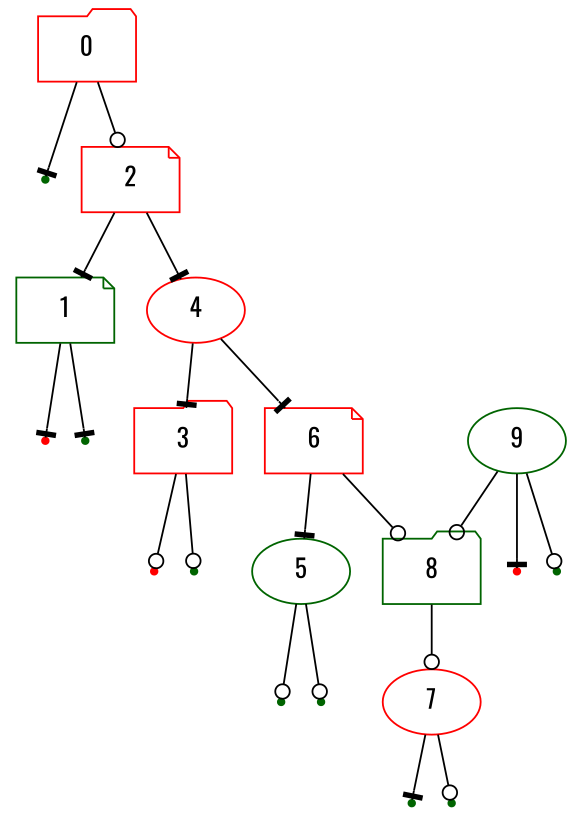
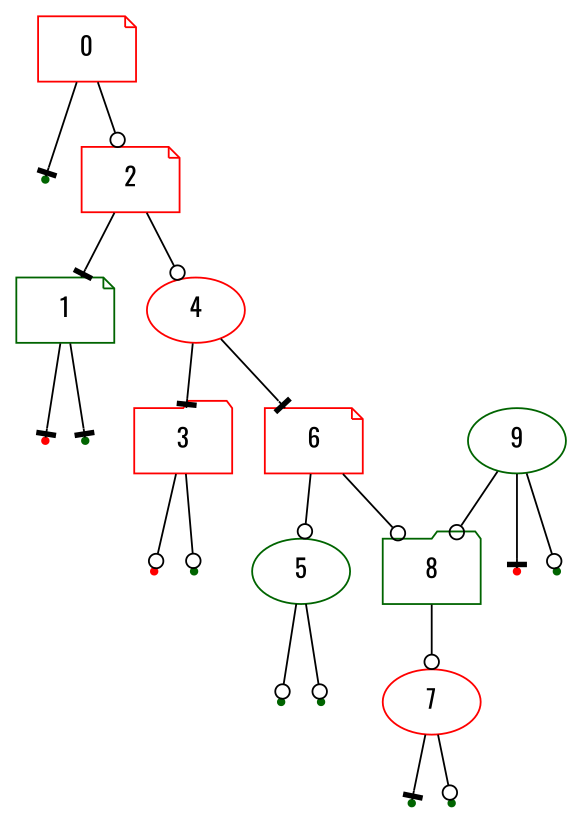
  digraph {
    fontname=Oswald
    node [color=darkgreen fontname=Oswald shape=point]
    edge [arrowhead=odot fontname=Oswald]
-   0 [color=red shape=folder]
+   0 [color=red shape=note]
    null_0_left
    2 [color=red shape=note]
    1 [shape=note]
    4 [color=red shape=ellipse]
    null_1_left [color=red]
    null_1_right
    3 [color=red shape=folder]
    6 [color=red shape=note]
    null_3_left [color=red]
    null_3_right
    5 [shape=ellipse]
    8 [shape=folder]
    null_5_left
    null_5_right
    7 [color=red shape=ellipse]
    null_7_left
    null_7_right
    9 [shape=ellipse]
    null_9_left [color=red]
    null_9_right
    0 -> null_0_left [arrowhead=tee]
    0 -> 2
    2 -> 1 [arrowhead=tee]
-   2 -> 4 [arrowhead=tee]
+   2 -> 4
    1 -> null_1_left [arrowhead=tee]
    1 -> null_1_right [arrowhead=tee]
    4 -> 3 [arrowhead=tee]
    4 -> 6 [arrowhead=tee]
    3 -> null_3_left
    3 -> null_3_right
-   6 -> 5 [arrowhead=tee]
+   6 -> 5
    6 -> 8
    5 -> null_5_left
    5 -> null_5_right
    8 -> 7
    7 -> null_7_left [arrowhead=tee]
    7 -> null_7_right
    9 -> 8
    9 -> null_9_left [arrowhead=tee]
    9 -> null_9_right
  }
